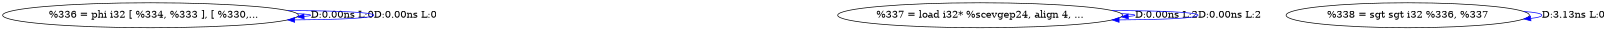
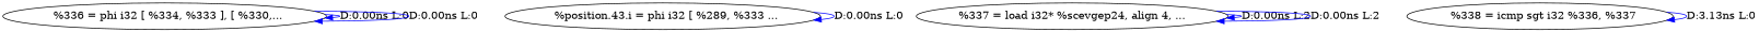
  digraph {
    edge [color=blue]
    n1 [label="  %336 = phi i32 [ %334, %333 ], [ %330,..."]
+   n2 [label="  %position.43.i = phi i32 [ %289, %333 ..."]
    n3 [label="%337 = load i32* %scevgep24, align 4, ..."]
-   n4 [label="%338 = sgt sgt i32 %336, %337"]
+   n4 [label="  %338 = icmp sgt i32 %336, %337"]
    n1 -> n1 [label="D:0.00ns L:0"]
    n1 -> n1 [label="D:0.00ns L:0"]
+   n2 -> n2 [label="D:0.00ns L:0"]
    n3 -> n3 [label="D:0.00ns L:2"]
    n3 -> n3 [label="D:0.00ns L:2"]
    n4 -> n4 [label="D:3.13ns L:0"]
  }
